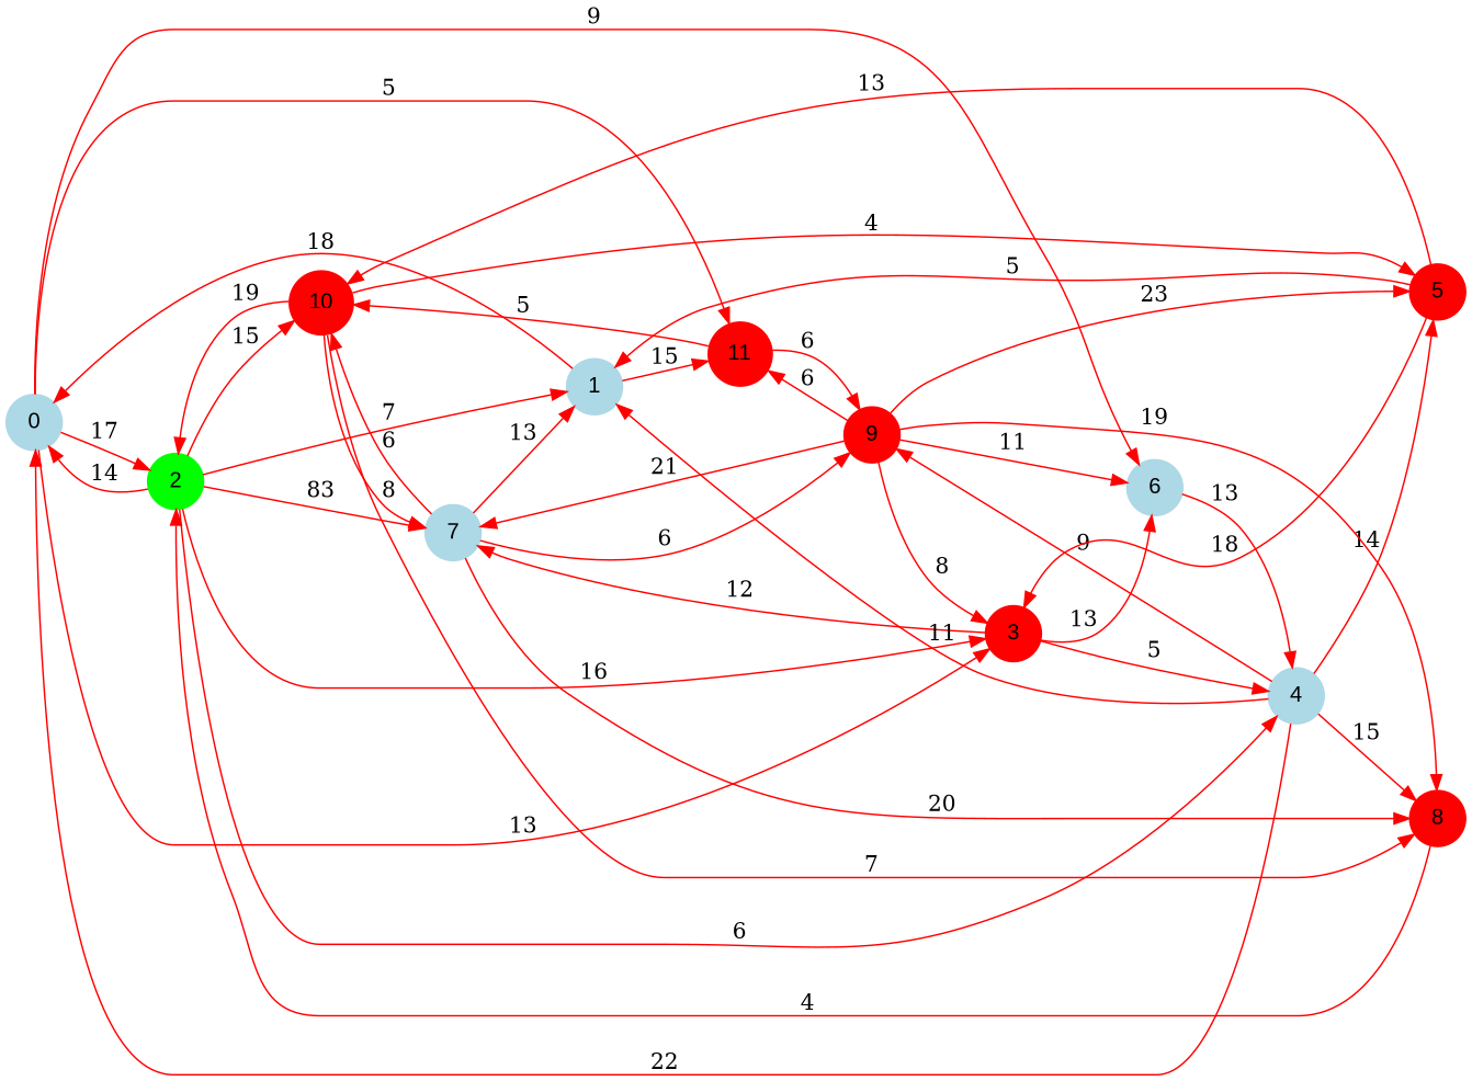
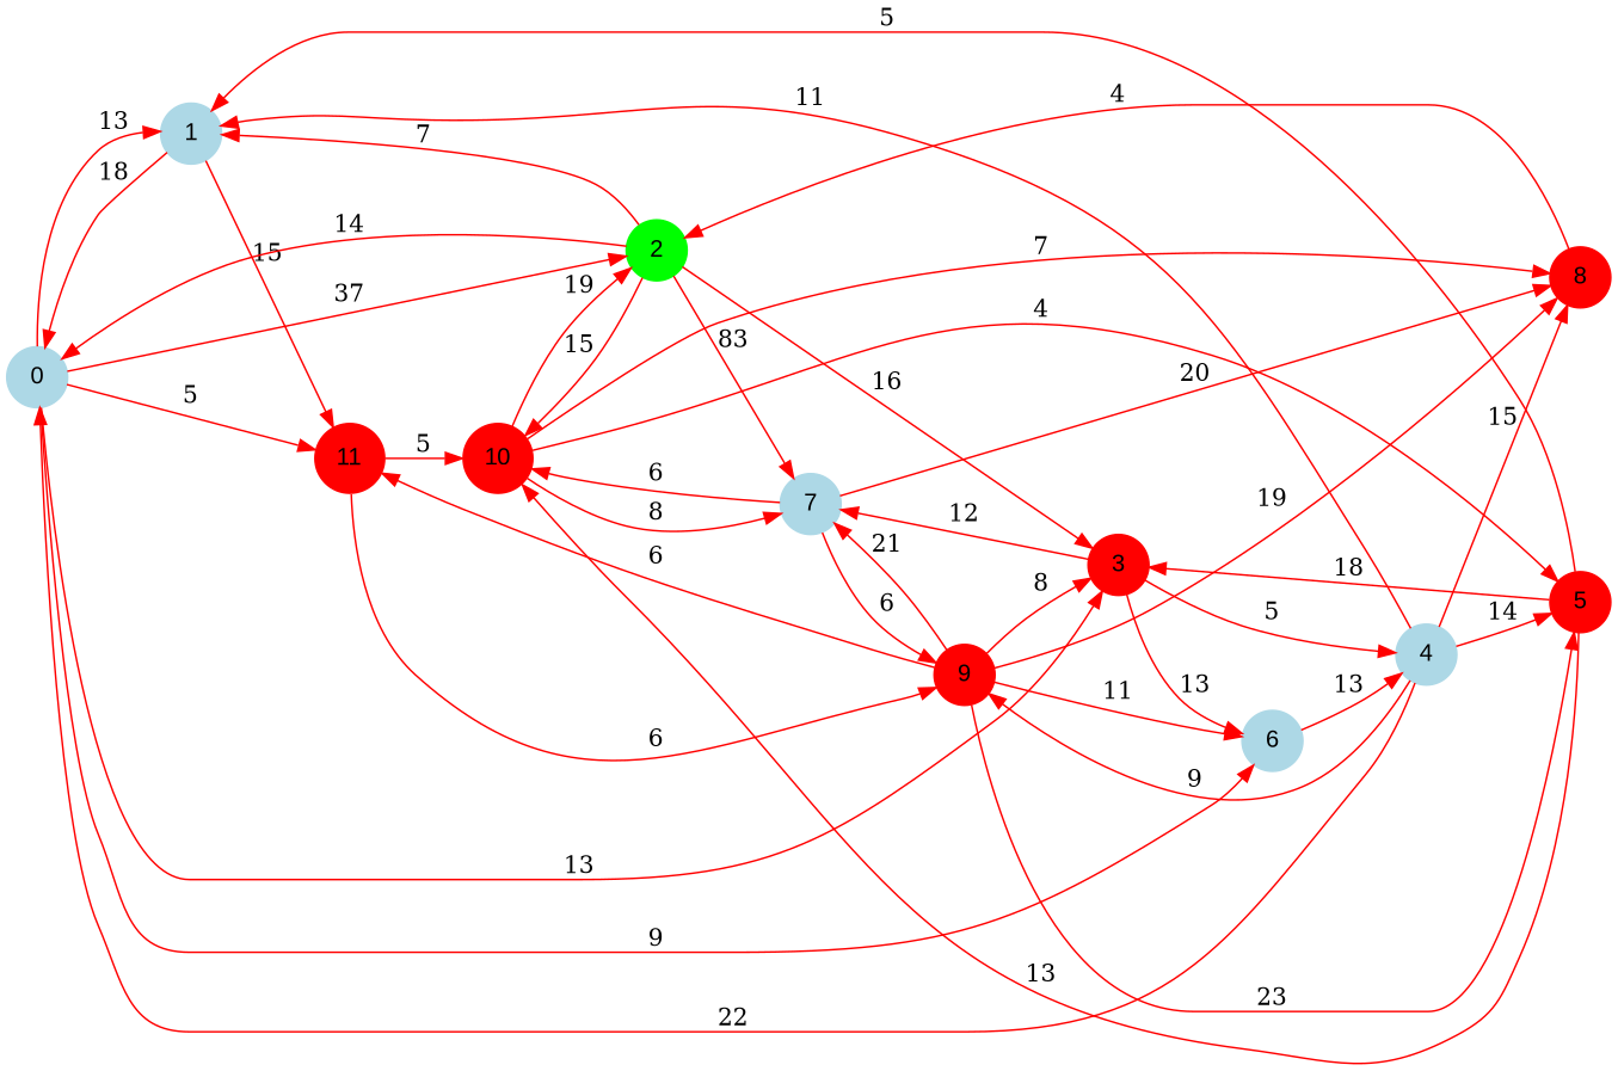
  digraph {
    rankdir=LR
    node [color=red fontname=Arial shape=circle style=filled]
    edge [color=red]
    0 [color=lightblue]
    1 [color=lightblue]
    2 [color=green]
    3
    6 [color=lightblue]
    11
    4 [color=lightblue]
    7 [color=lightblue]
    10
    9
    5
    8
-   7 -> 1 [label=13]
-   0 -> 2 [label=17]
+   0 -> 1 [label=13]
+   0 -> 2 [label=37]
    0 -> 3 [label=13]
    0 -> 6 [label=9]
    0 -> 11 [label=5]
    1 -> 0 [label=18]
    1 -> 11 [label=15]
    2 -> 0 [label=14]
    2 -> 1 [label=7]
    2 -> 3 [label=16]
-   2 -> 4 [label=6]
    2 -> 7 [label=83]
    2 -> 10 [label=15]
    3 -> 6 [label=13]
    3 -> 4 [label=5]
    3 -> 7 [label=12]
    6 -> 4 [label=13]
    11 -> 10 [label=5]
    11 -> 9 [label=6]
    4 -> 0 [label=22]
    4 -> 1 [label=11]
    4 -> 9 [label=9]
    4 -> 5 [label=14]
    4 -> 8 [label=15]
    7 -> 10 [label=6]
    7 -> 9 [label=6]
    7 -> 8 [label=20]
    10 -> 2 [label=19]
    10 -> 7 [label=8]
    10 -> 5 [label=4]
    10 -> 8 [label=7]
    9 -> 3 [label=8]
    9 -> 6 [label=11]
    9 -> 11 [label=6]
    9 -> 7 [label=21]
    9 -> 5 [label=23]
    9 -> 8 [label=19]
    5 -> 1 [label=5]
    5 -> 3 [label=18]
    5 -> 10 [label=13]
    8 -> 2 [label=4]
  }
